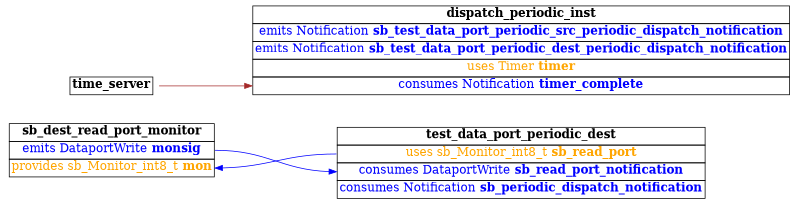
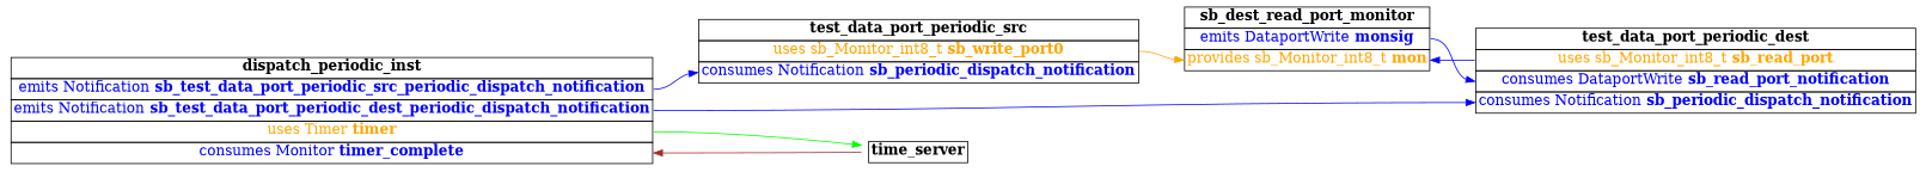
  digraph {
    rankdir=LR
    node [fontsize=16 shape=plaintext]
    edge [color=blue headport=mon]
+   n1 [label=<     <TABLE BORDER="0" CELLBORDER="1" CELLSPACING="0">       <TR><TD><B>test_data_port_periodic_src</B></TD></TR>       <TR><TD PORT="sb_write_port0"><FONT COLOR="orange">uses sb_Monitor_int8_t <B>sb_write_port0</B></FONT></TD></TR>       <TR><TD PORT="sb_periodic_dispatch_notification"><FONT COLOR="blue">consumes Notification <B>sb_periodic_dispatch_notification</B></FONT></TD></TR>"     </TABLE>   >]
    n2 [label=<     <TABLE BORDER="0" CELLBORDER="1" CELLSPACING="0">       <TR><TD><B>sb_dest_read_port_monitor</B></TD></TR>       <TR><TD PORT="monsig"><FONT COLOR="blue">emits DataportWrite <B>monsig</B></FONT></TD></TR>       <TR><TD PORT="mon"><FONT COLOR="orange">provides sb_Monitor_int8_t <B>mon</B></FONT></TD></TR>"     </TABLE>   >]
    n3 [label=<     <TABLE BORDER="0" CELLBORDER="1" CELLSPACING="0">       <TR><TD><B>test_data_port_periodic_dest</B></TD></TR>       <TR><TD PORT="sb_read_port"><FONT COLOR="orange">uses sb_Monitor_int8_t <B>sb_read_port</B></FONT></TD></TR>       <TR><TD PORT="sb_read_port_notification"><FONT COLOR="blue">consumes DataportWrite <B>sb_read_port_notification</B></FONT></TD></TR>       <TR><TD PORT="sb_periodic_dispatch_notification"><FONT COLOR="blue">consumes Notification <B>sb_periodic_dispatch_notification</B></FONT></TD></TR>"     </TABLE>   >]
-   n4 [label=<     <TABLE BORDER="0" CELLBORDER="1" CELLSPACING="0">       <TR><TD><B>dispatch_periodic_inst</B></TD></TR>       <TR><TD PORT="sb_test_data_port_periodic_src_periodic_dispatch_notification"><FONT COLOR="blue">emits Notification <B>sb_test_data_port_periodic_src_periodic_dispatch_notification</B></FONT></TD></TR>       <TR><TD PORT="sb_test_data_port_periodic_dest_periodic_dispatch_notification"><FONT COLOR="blue">emits Notification <B>sb_test_data_port_periodic_dest_periodic_dispatch_notification</B></FONT></TD></TR>       <TR><TD PORT="timer"><FONT COLOR="orange">uses Timer <B>timer</B></FONT></TD></TR>       <TR><TD PORT="timer_complete"><FONT COLOR="blue">consumes Notification <B>timer_complete</B></FONT></TD></TR>"     </TABLE>   >]
+   n4 [label=<     <TABLE BORDER="0" CELLBORDER="1" CELLSPACING="0">       <TR><TD><B>dispatch_periodic_inst</B></TD></TR>       <TR><TD PORT="sb_test_data_port_periodic_src_periodic_dispatch_notification"><FONT COLOR="blue">emits Notification <B>sb_test_data_port_periodic_src_periodic_dispatch_notification</B></FONT></TD></TR>       <TR><TD PORT="sb_test_data_port_periodic_dest_periodic_dispatch_notification"><FONT COLOR="blue">emits Notification <B>sb_test_data_port_periodic_dest_periodic_dispatch_notification</B></FONT></TD></TR>       <TR><TD PORT="timer"><FONT COLOR="orange">uses Timer <B>timer</B></FONT></TD></TR>       <TR><TD PORT="timer_complete"><FONT COLOR="blue">consumes Monitor <B>timer_complete</B></FONT></TD></TR>"     </TABLE>   >]
    n5 [label=<     <TABLE BORDER="0" CELLBORDER="1" CELLSPACING="0">       <TR><TD><B>time_server</B></TD></TR>"     </TABLE>   >]
+   n1 -> n2 [color=orange tailport=sb_write_port0]
    n2 -> n3 [headport=sb_read_port_notification tailport=monsig]
    n3 -> n2 [tailport=sb_read_port]
+   n4 -> n1 [headport=sb_periodic_dispatch_notification tailport=sb_test_data_port_periodic_src_periodic_dispatch_notification]
+   n4 -> n3 [headport=sb_periodic_dispatch_notification tailport=sb_test_data_port_periodic_dest_periodic_dispatch_notification]
+   n4 -> n5 [color=green headport=the_timer tailport=timer]
    n5 -> n4 [color=brown headport=timer_complete tailport=timer_notification]
  }
